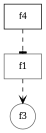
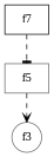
  strict digraph {
    fontname="Liberation Serif"
    node [color=gray40 fontname="Liberation Serif" shape=box]
    edge [fontname="Liberation Serif" style=dashed weight=2]
    f3 [shape=circle]
-   f1
-   f4 [color=black]
+   f1 [label=f5]
+   f4 [color=black label=f7]
    f1 -> f3 [arrowhead=vee]
    f4 -> f1 [arrowhead=tee]
  }
